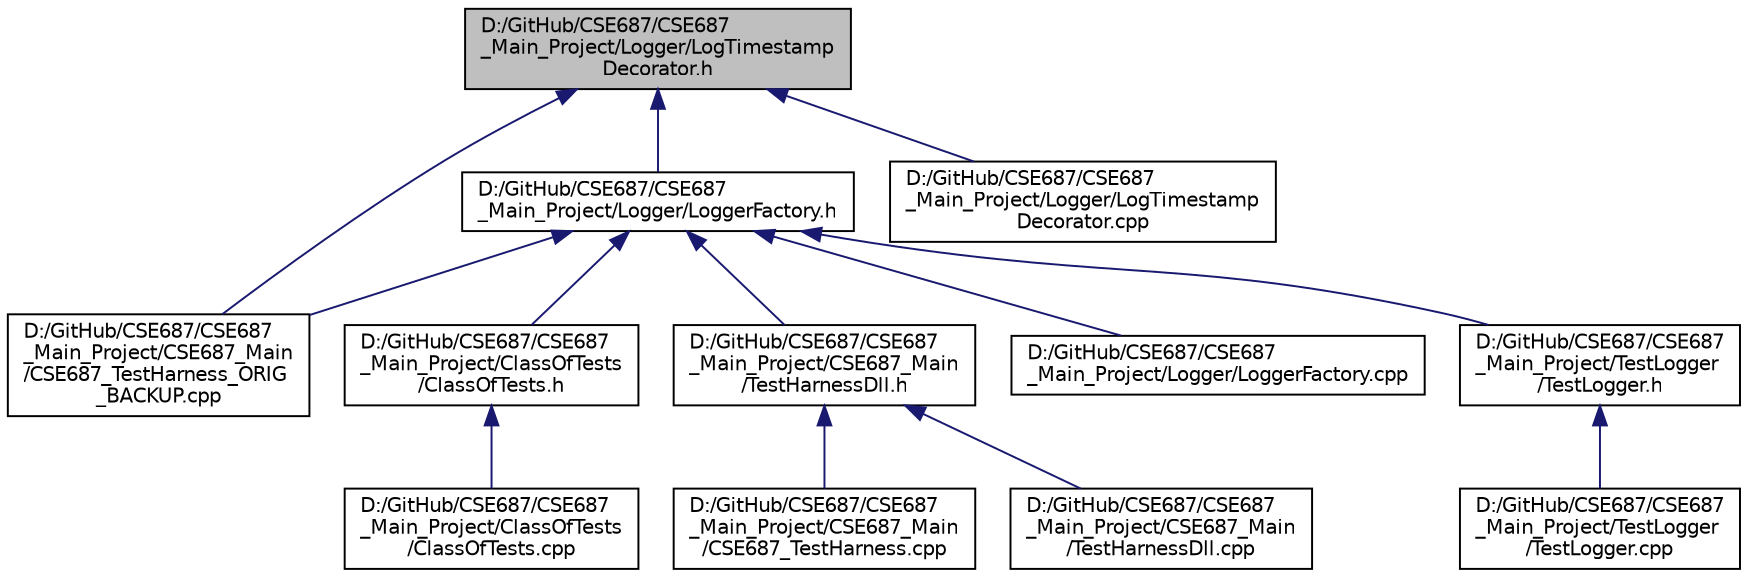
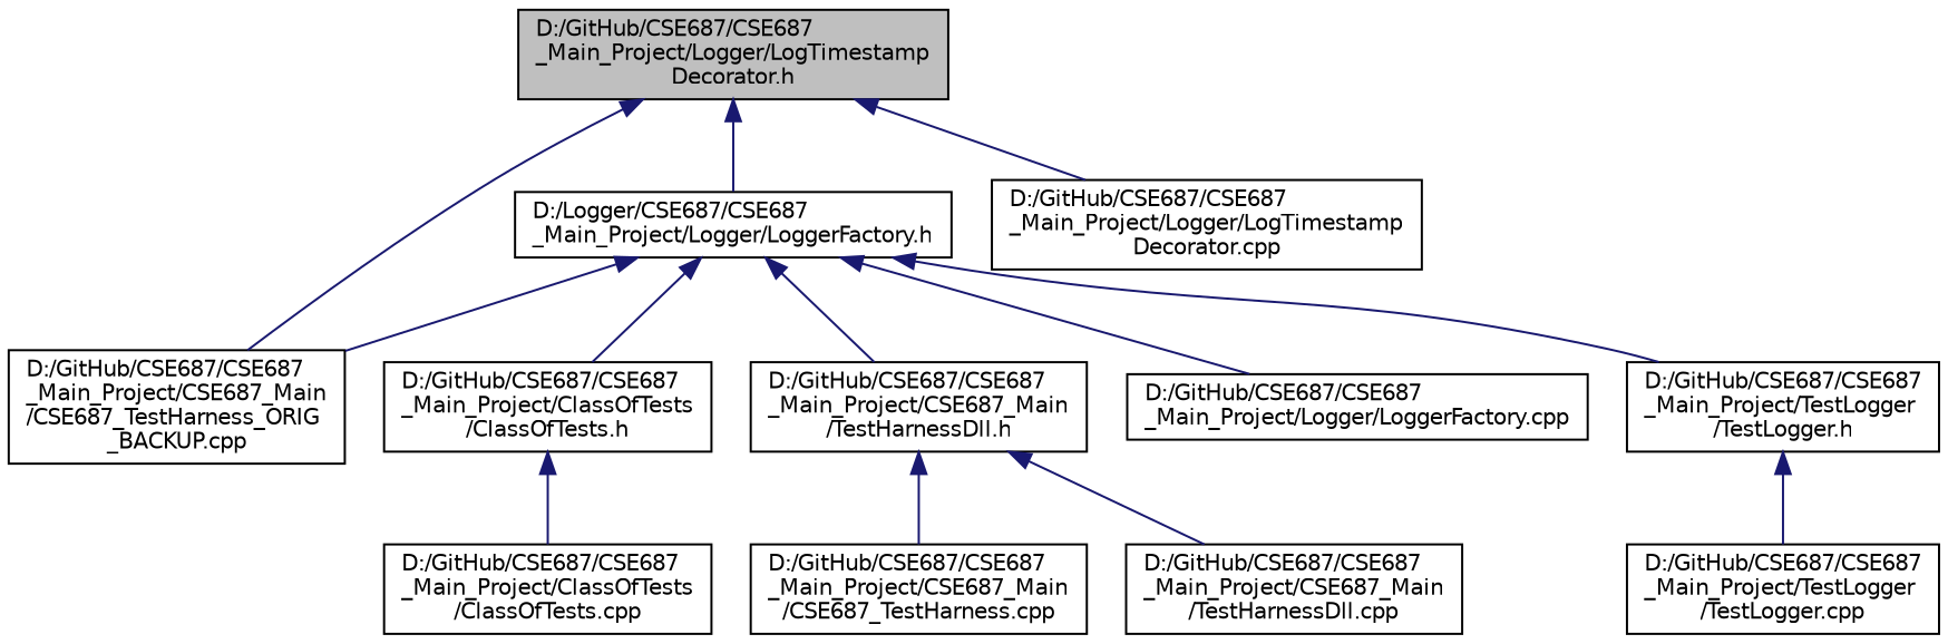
  digraph {
    node [color=black fillcolor=white fontname=Helvetica fontsize=10 shape=record style=filled]
    edge [color=midnightblue dir=back fontname=Helvetica fontsize=10 labelfontname=Helvetica labelfontsize=10 style=solid]
    n1 [fillcolor=grey75 fontcolor=black height=0.2 label="D:/GitHub/CSE687/CSE687\l_Main_Project/Logger/LogTimestamp\lDecorator.h" width=0.4]
    n2 [height=0.2 label="D:/GitHub/CSE687/CSE687\l_Main_Project/CSE687_Main\l/CSE687_TestHarness_ORIG\l_BACKUP.cpp" width=0.4]
-   n3 [height=0.2 label="D:/GitHub/CSE687/CSE687\l_Main_Project/Logger/LoggerFactory.h" width=0.4]
+   n3 [height=0.2 label="D:/Logger/CSE687/CSE687\l_Main_Project/Logger/LoggerFactory.h" width=0.4]
    n4 [height=0.2 label="D:/GitHub/CSE687/CSE687\l_Main_Project/Logger/LogTimestamp\lDecorator.cpp" width=0.4]
    n5 [height=0.2 label="D:/GitHub/CSE687/CSE687\l_Main_Project/ClassOfTests\l/ClassOfTests.h" width=0.4]
    n6 [height=0.2 label="D:/GitHub/CSE687/CSE687\l_Main_Project/CSE687_Main\l/TestHarnessDll.h" width=0.4]
    n7 [height=0.2 label="D:/GitHub/CSE687/CSE687\l_Main_Project/Logger/LoggerFactory.cpp" width=0.4]
    n8 [height=0.2 label="D:/GitHub/CSE687/CSE687\l_Main_Project/TestLogger\l/TestLogger.h" width=0.4]
    n9 [height=0.2 label="D:/GitHub/CSE687/CSE687\l_Main_Project/ClassOfTests\l/ClassOfTests.cpp" width=0.4]
    n10 [height=0.2 label="D:/GitHub/CSE687/CSE687\l_Main_Project/CSE687_Main\l/CSE687_TestHarness.cpp" width=0.4]
    n11 [height=0.2 label="D:/GitHub/CSE687/CSE687\l_Main_Project/CSE687_Main\l/TestHarnessDll.cpp" width=0.4]
    n12 [height=0.2 label="D:/GitHub/CSE687/CSE687\l_Main_Project/TestLogger\l/TestLogger.cpp" width=0.4]
    n1 -> n2
    n1 -> n3
    n1 -> n4
    n3 -> n2
    n3 -> n5
    n3 -> n6
    n3 -> n7
    n3 -> n8
    n5 -> n9
    n6 -> n10
    n6 -> n11
    n8 -> n12
  }
